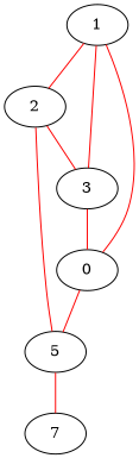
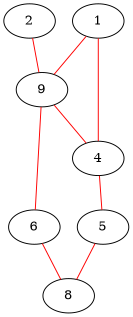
  digraph {
    edge [color=red dir=none]
    1
    2
-   3
-   4 [label=0]
+   3 [label=9]
+   4
    5
-   7
-   1 -> 2
+   6
+   7 [label=8]
    1 -> 3
    1 -> 4
    2 -> 3
-   2 -> 5
    3 -> 4
+   3 -> 6
    4 -> 5
    5 -> 7
+   6 -> 7
  }
